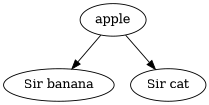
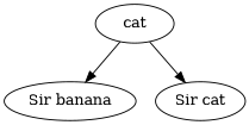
  digraph {
-   n1 [label=apple]
+   n1 [label=cat]
    n2 [label="Sir banana"]
    n3 [label="Sir cat"]
    n1 -> n2
    n1 -> n3
  }
